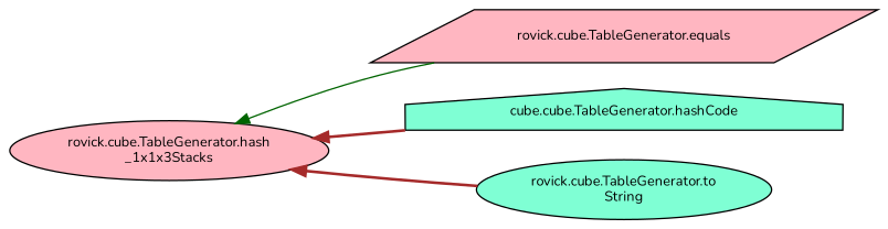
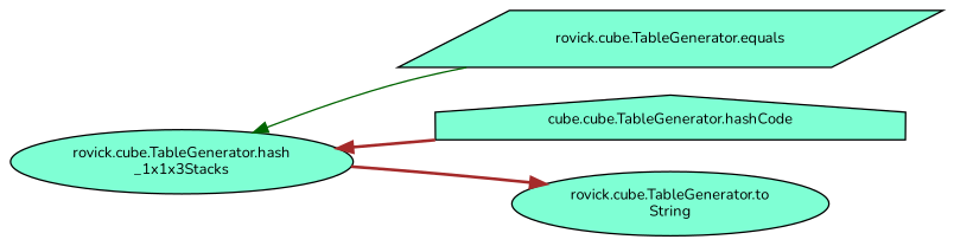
  digraph {
    fontname=Nunito
    rankdir=LR
    node [color=black fillcolor=lightpink fontname=Nunito fontsize=10 shape=ellipse style=filled]
    edge [color=brown dir=back fontname=Nunito fontsize=10 labelfontname=Helvetica labelfontsize=10 style=bold]
-   n1 [fontcolor=black height=0.2 label="rovick.cube.TableGenerator.hash\l_1x1x3Stacks" width=0.4]
-   n2 [height=0.2 label="rovick.cube.TableGenerator.equals" shape=parallelogram width=0.4]
+   n1 [fillcolor=aquamarine fontcolor=black height=0.2 label="rovick.cube.TableGenerator.hash\l_1x1x3Stacks" width=0.4]
+   n2 [fillcolor=aquamarine height=0.2 label="rovick.cube.TableGenerator.equals" shape=parallelogram width=0.4]
    n3 [fillcolor=aquamarine height=0.2 label="cube.cube.TableGenerator.hashCode" shape=house width=0.4]
    n4 [fillcolor=aquamarine height=0.2 label="rovick.cube.TableGenerator.to\lString" width=0.4]
    n1 -> n2 [color=darkgreen style=solid]
    n1 -> n3
-   n1 -> n4
+   n4 -> n1
  }
